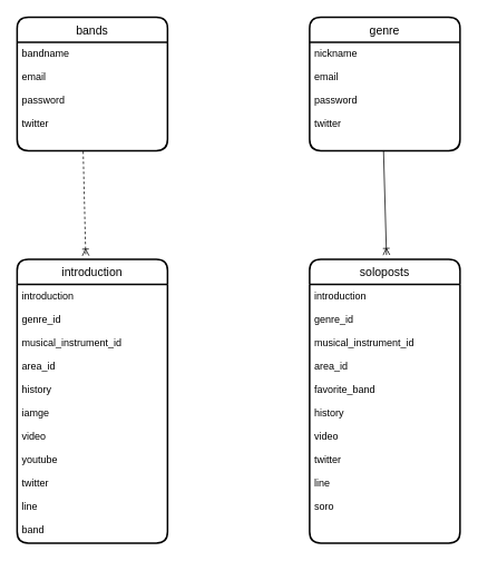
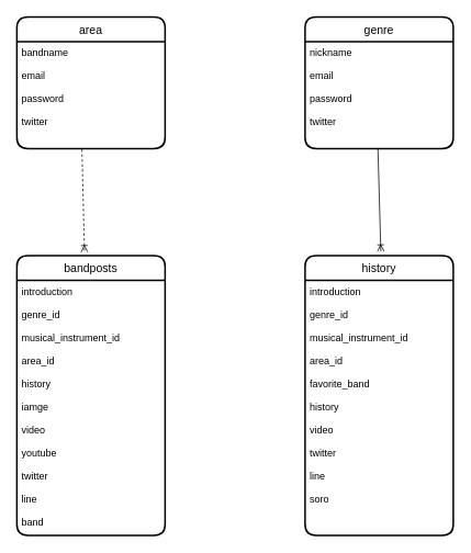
  <mxCell id="0" />
  <mxCell id="1" parent="0" />
- <mxCell id="2" value="bands" style="swimlane;childLayout=stackLayout;horizontal=1;startSize=30;horizontalStack=0;rounded=1;fontSize=14;fontStyle=0;strokeWidth=2;resizeParent=0;resizeLast=1;shadow=0;dashed=0;align=center;" vertex="1" parent="1"><mxGeometry x="20" y="20" width="180" height="160" as="geometry" /></mxCell>
+ <mxCell id="2" value="area" style="swimlane;childLayout=stackLayout;horizontal=1;startSize=30;horizontalStack=0;rounded=1;fontSize=14;fontStyle=0;strokeWidth=2;resizeParent=0;resizeLast=1;shadow=0;dashed=0;align=center;" vertex="1" parent="1"><mxGeometry x="20" y="20" width="180" height="160" as="geometry" /></mxCell>
  <mxCell id="3" value="bandname&#10;&#10;email&#10;&#10;password&#10;&#10;twitter&#10;" style="align=left;strokeColor=none;fillColor=none;spacingLeft=4;fontSize=12;verticalAlign=top;resizable=0;rotatable=0;part=1;" vertex="1" parent="2"><mxGeometry y="30" width="180" height="130" as="geometry" /></mxCell>
  <mxCell id="4" value="genre" style="swimlane;childLayout=stackLayout;horizontal=1;startSize=30;horizontalStack=0;rounded=1;fontSize=14;fontStyle=0;strokeWidth=2;resizeParent=0;resizeLast=1;shadow=0;dashed=0;align=center;" vertex="1" parent="1"><mxGeometry x="370" y="20" width="180" height="160" as="geometry" /></mxCell>
  <mxCell id="5" value="nickname&#10;&#10;email&#10;&#10;password&#10;&#10;twitter" style="align=left;strokeColor=none;fillColor=none;spacingLeft=4;fontSize=12;verticalAlign=top;resizable=0;rotatable=0;part=1;" vertex="1" parent="4"><mxGeometry y="30" width="180" height="130" as="geometry" /></mxCell>
- <mxCell id="6" value="introduction" style="swimlane;childLayout=stackLayout;horizontal=1;startSize=30;horizontalStack=0;rounded=1;fontSize=14;fontStyle=0;strokeWidth=2;resizeParent=0;resizeLast=1;shadow=0;dashed=0;align=center;" vertex="1" parent="1"><mxGeometry x="20" y="310" width="180" height="340" as="geometry" /></mxCell>
+ <mxCell id="6" value="bandposts" style="swimlane;childLayout=stackLayout;horizontal=1;startSize=30;horizontalStack=0;rounded=1;fontSize=14;fontStyle=0;strokeWidth=2;resizeParent=0;resizeLast=1;shadow=0;dashed=0;align=center;" vertex="1" parent="1"><mxGeometry x="20" y="310" width="180" height="340" as="geometry" /></mxCell>
  <mxCell id="7" value="introduction&#10;&#10;genre_id&#10;&#10;musical_instrument_id&#10;&#10;area_id&#10;&#10;history&#10;&#10;iamge&#10;&#10;video&#10;&#10;youtube&#10;&#10;twitter&#10;&#10;line&#10;&#10;band" style="align=left;strokeColor=none;fillColor=none;spacingLeft=4;fontSize=12;verticalAlign=top;resizable=0;rotatable=0;part=1;" vertex="1" parent="6"><mxGeometry y="30" width="180" height="310" as="geometry" /></mxCell>
- <mxCell id="8" value="soloposts" style="swimlane;childLayout=stackLayout;horizontal=1;startSize=30;horizontalStack=0;rounded=1;fontSize=14;fontStyle=0;strokeWidth=2;resizeParent=0;resizeLast=1;shadow=0;dashed=0;align=center;" vertex="1" parent="1"><mxGeometry x="370" y="310" width="180" height="340" as="geometry" /></mxCell>
+ <mxCell id="8" value="history" style="swimlane;childLayout=stackLayout;horizontal=1;startSize=30;horizontalStack=0;rounded=1;fontSize=14;fontStyle=0;strokeWidth=2;resizeParent=0;resizeLast=1;shadow=0;dashed=0;align=center;" vertex="1" parent="1"><mxGeometry x="370" y="310" width="180" height="340" as="geometry" /></mxCell>
  <mxCell id="9" value="introduction&#10;&#10;genre_id&#10;&#10;musical_instrument_id&#10;&#10;area_id&#10;&#10;favorite_band&#10;&#10;history&#10;&#10;video&#10;&#10;twitter&#10;&#10;line&#10;&#10;soro" style="align=left;strokeColor=none;fillColor=none;spacingLeft=4;fontSize=12;verticalAlign=top;resizable=0;rotatable=0;part=1;" vertex="1" parent="8"><mxGeometry y="30" width="180" height="310" as="geometry" /></mxCell>
  <mxCell id="10" value="" style="fontSize=12;html=1;endArrow=ERoneToMany;exitX=0.439;exitY=1.008;exitDx=0;exitDy=0;exitPerimeter=0;entryX=0.456;entryY=-0.012;entryDx=0;entryDy=0;entryPerimeter=0;dashed=1;" edge="1" parent="1" source="3" target="6"><mxGeometry width="100" height="100" relative="1" as="geometry"><mxPoint x="100" y="190" as="sourcePoint" /><mxPoint x="100" y="300" as="targetPoint" /></mxGeometry></mxCell>
  <mxCell id="11" value="" style="fontSize=12;html=1;endArrow=ERoneToMany;exitX=0.439;exitY=1.008;exitDx=0;exitDy=0;exitPerimeter=0;" edge="1" parent="1"><mxGeometry width="100" height="100" relative="1" as="geometry"><mxPoint x="458.47" y="180" as="sourcePoint" /><mxPoint x="462" y="305" as="targetPoint" /></mxGeometry></mxCell>
